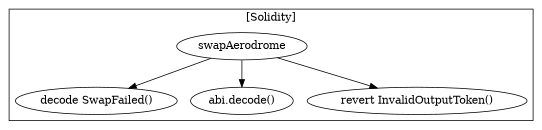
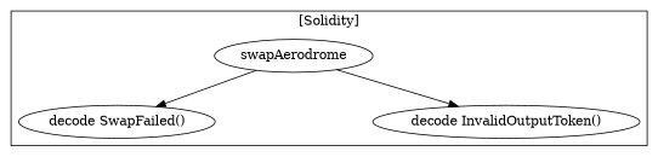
  strict digraph {
    n1 [label=swapAerodrome]
    n2 [label="decode SwapFailed()"]
-   "abi.decode()"
-   "revert InvalidOutputToken()"
+   "revert InvalidOutputToken()" [label="decode InvalidOutputToken()"]
    subgraph cluster_1 {
      label=AerodromeLibrary
    }
    subgraph cluster_2 {
      label="[Solidity]"
      n1
      n2
-     "abi.decode()"
      "revert InvalidOutputToken()"
    }
    n1 -> n2
-   n1 -> "abi.decode()"
    n1 -> "revert InvalidOutputToken()"
  }
